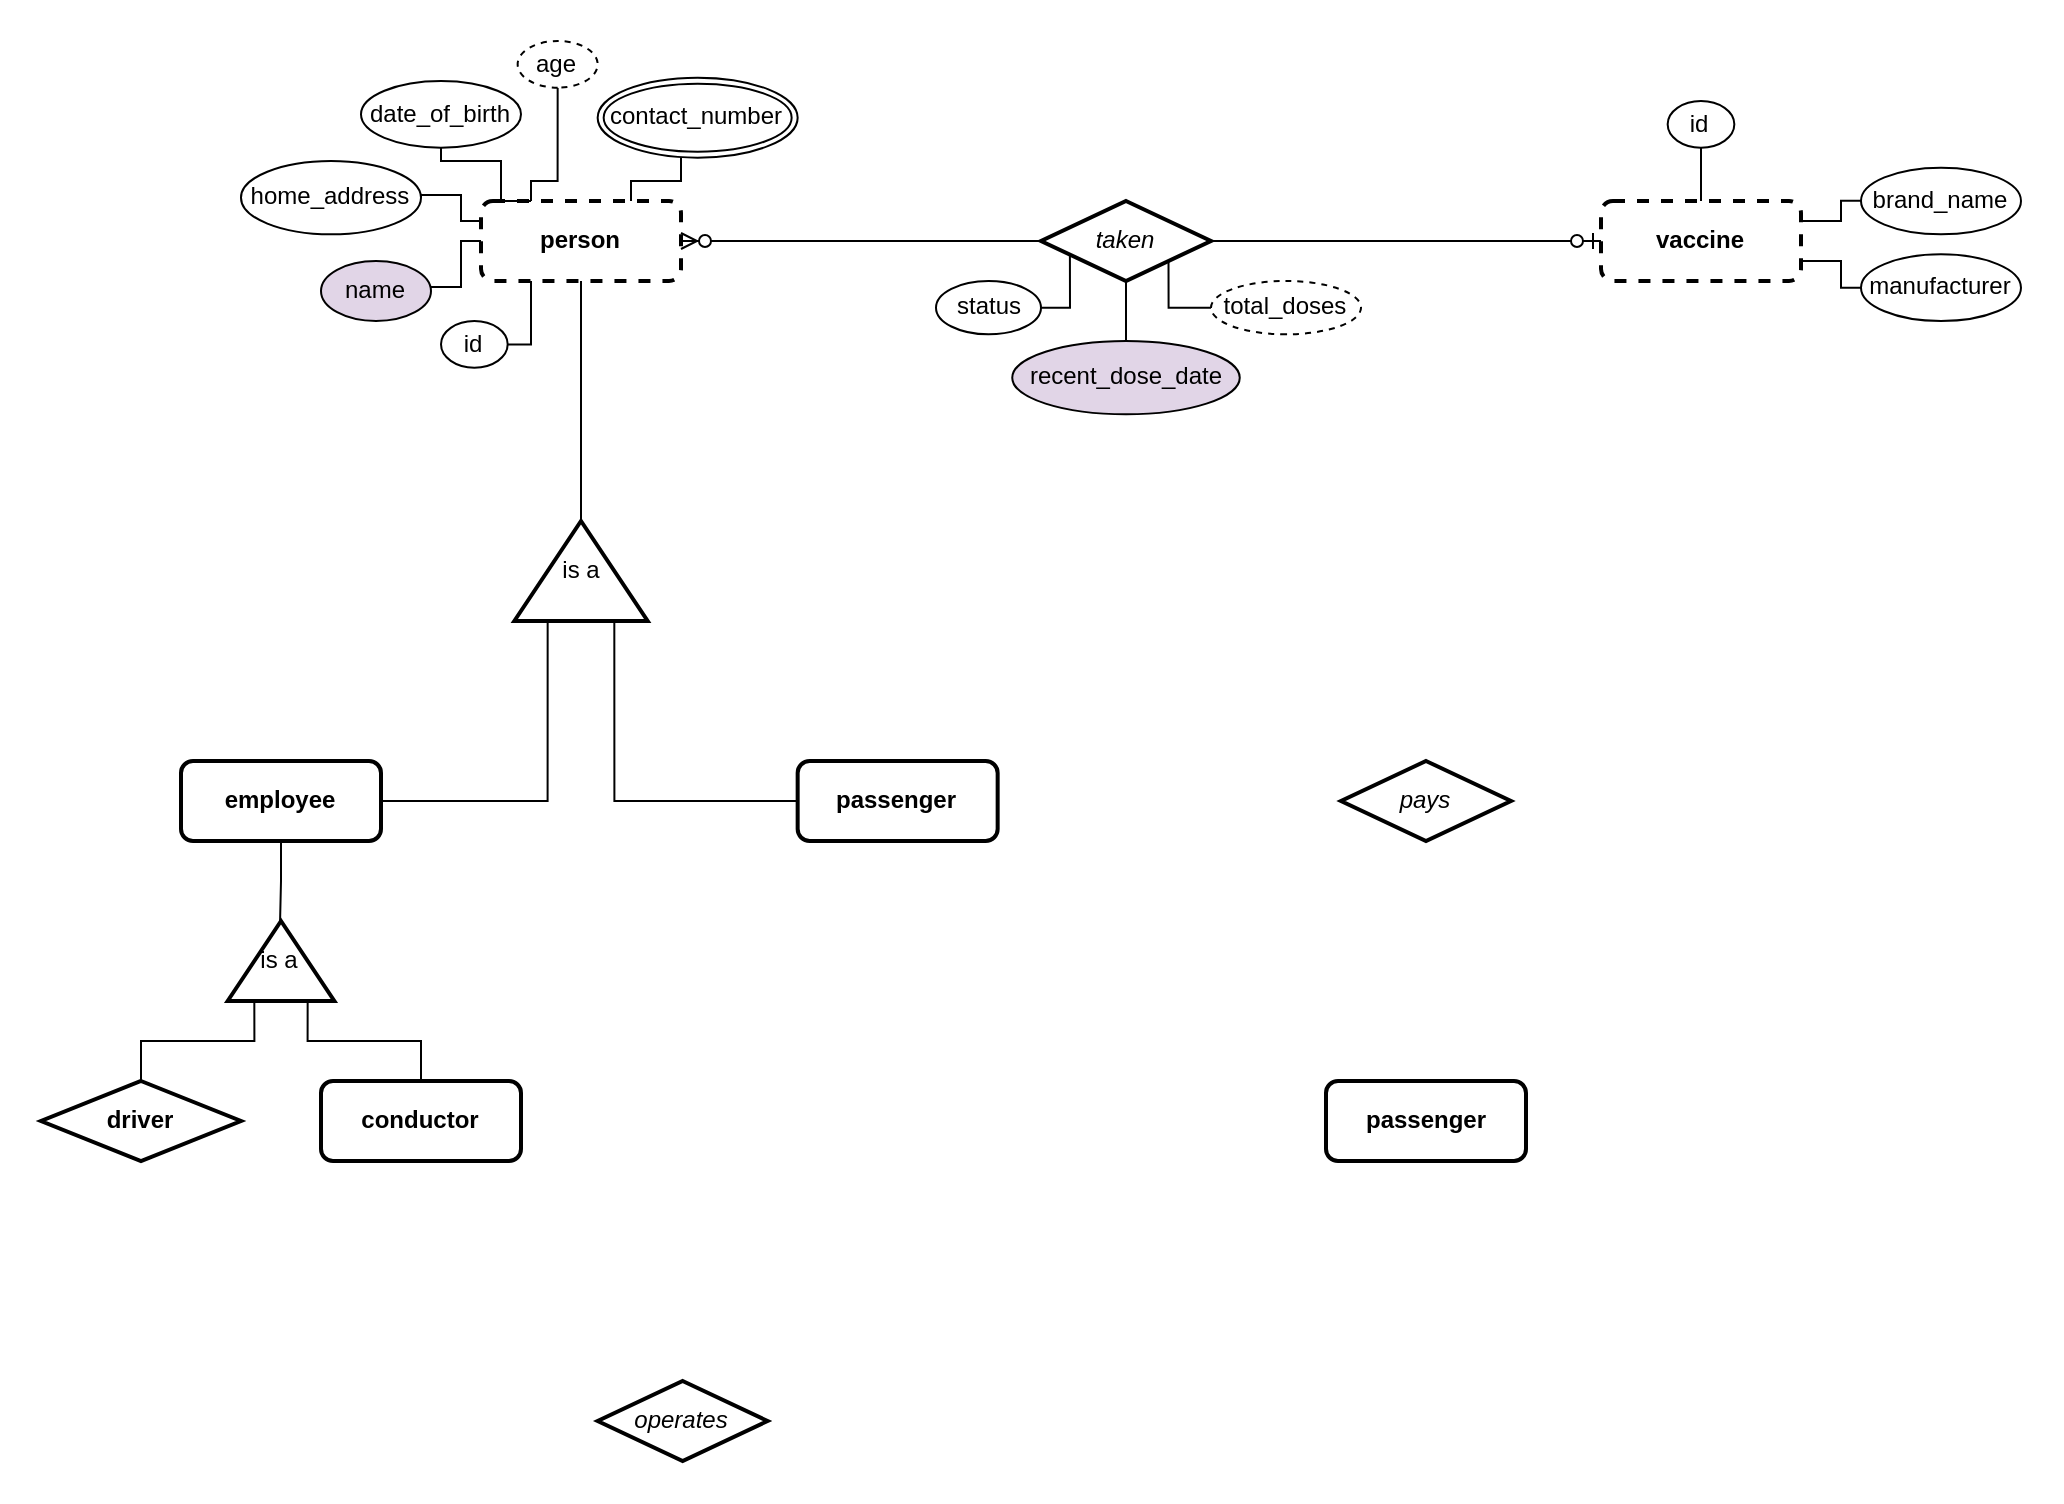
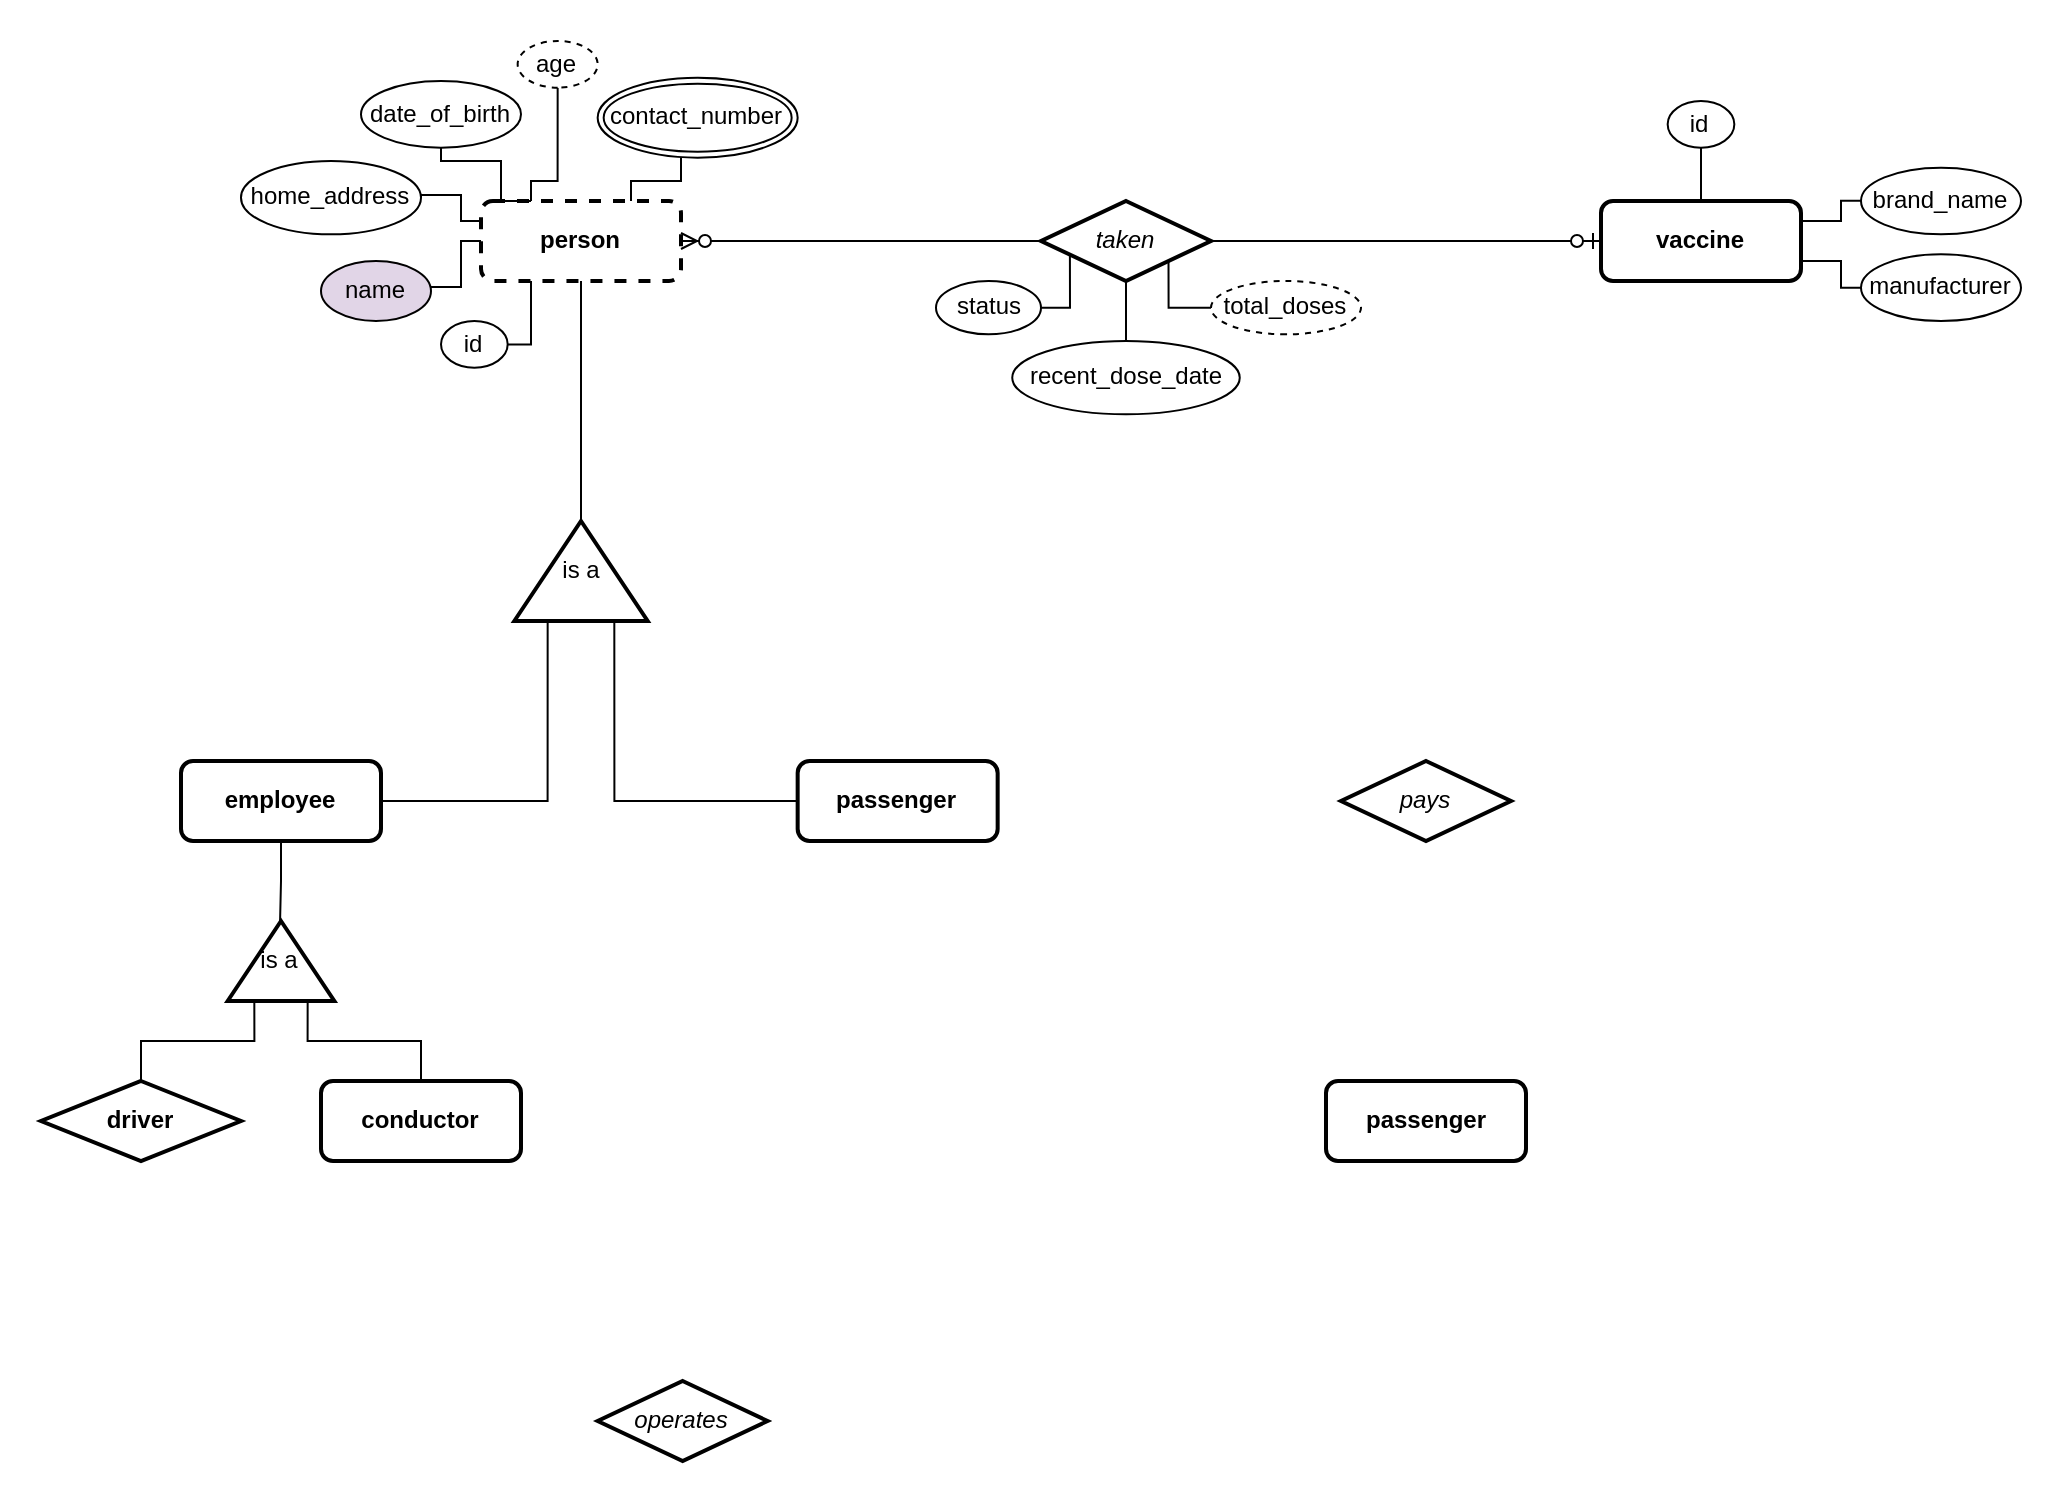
  <mxCell id="0" />
  <mxCell id="1" parent="0" />
  <mxCell id="2" style="edgeStyle=orthogonalEdgeStyle;rounded=0;orthogonalLoop=1;jettySize=auto;html=1;startArrow=none;startFill=0;endArrow=none;endFill=0;entryX=1;entryY=0.5;entryDx=0;entryDy=0;" edge="1" parent="1" source="3" target="34"><mxGeometry relative="1" as="geometry"><mxPoint x="290" y="300" as="targetPoint" /></mxGeometry></mxCell>
  <mxCell id="3" value="&lt;b&gt;person&lt;/b&gt;" style="rounded=1;whiteSpace=wrap;html=1;strokeWidth=2;dashed=1;" vertex="1" parent="1"><mxGeometry x="240" y="100" width="100" height="40" as="geometry" /></mxCell>
  <mxCell id="4" style="rounded=0;orthogonalLoop=1;jettySize=auto;html=1;entryX=0.25;entryY=1;entryDx=0;entryDy=0;edgeStyle=orthogonalEdgeStyle;endArrow=none;endFill=0;" edge="1" parent="1" source="5" target="3"><mxGeometry relative="1" as="geometry"><Array as="points"><mxPoint x="265" y="172" /></Array></mxGeometry></mxCell>
  <mxCell id="5" value="id" style="ellipse;whiteSpace=wrap;html=1;direction=south;" vertex="1" parent="1"><mxGeometry x="220" y="160" width="33.34" height="23.33" as="geometry" /></mxCell>
  <mxCell id="6" style="edgeStyle=orthogonalEdgeStyle;rounded=0;orthogonalLoop=1;jettySize=auto;html=1;entryX=0;entryY=0.5;entryDx=0;entryDy=0;endArrow=none;endFill=0;" edge="1" parent="1" source="7" target="3"><mxGeometry relative="1" as="geometry"><Array as="points"><mxPoint x="230" y="143" /><mxPoint x="230" y="120" /></Array></mxGeometry></mxCell>
  <mxCell id="7" value="name" style="ellipse;whiteSpace=wrap;html=1;direction=south;fillColor=#e1d5e7;" vertex="1" parent="1"><mxGeometry x="160" y="130" width="55" height="30" as="geometry" /></mxCell>
  <mxCell id="8" style="edgeStyle=orthogonalEdgeStyle;rounded=0;orthogonalLoop=1;jettySize=auto;html=1;exitX=0.5;exitY=0;exitDx=0;exitDy=0;endArrow=none;endFill=0;entryX=0;entryY=0.25;entryDx=0;entryDy=0;" edge="1" parent="1" source="9" target="3"><mxGeometry relative="1" as="geometry"><mxPoint x="230" y="120" as="targetPoint" /><Array as="points"><mxPoint x="230" y="97" /><mxPoint x="230" y="110" /></Array></mxGeometry></mxCell>
  <mxCell id="9" value="home_address" style="ellipse;whiteSpace=wrap;html=1;direction=south;" vertex="1" parent="1"><mxGeometry y="80" width="90" height="36.66" as="geometry" x="120" /></mxCell>
  <mxCell id="10" style="edgeStyle=orthogonalEdgeStyle;rounded=0;orthogonalLoop=1;jettySize=auto;html=1;endArrow=none;endFill=0;entryX=0.25;entryY=0;entryDx=0;entryDy=0;" edge="1" parent="1" source="11" target="3"><mxGeometry relative="1" as="geometry"><mxPoint x="249" y="93" as="targetPoint" /><Array as="points"><mxPoint x="279" y="90" /><mxPoint x="265" y="90" /></Array></mxGeometry></mxCell>
  <mxCell id="11" value="age" style="ellipse;whiteSpace=wrap;html=1;direction=south;dashed=1;" vertex="1" parent="1"><mxGeometry x="258.33" y="20" width="40" height="23.33" as="geometry" /></mxCell>
  <mxCell id="12" style="edgeStyle=orthogonalEdgeStyle;rounded=0;orthogonalLoop=1;jettySize=auto;html=1;entryX=0.25;entryY=0;entryDx=0;entryDy=0;endArrow=none;endFill=0;" edge="1" parent="1" source="13" target="3"><mxGeometry relative="1" as="geometry"><Array as="points"><mxPoint x="220" y="80" /><mxPoint x="250" y="80" /><mxPoint x="250" y="100" /></Array></mxGeometry></mxCell>
  <mxCell id="13" value="date_of_birth" style="ellipse;whiteSpace=wrap;html=1;direction=south;gradientColor=#ffffff;" vertex="1" parent="1"><mxGeometry x="180" y="40" width="80" height="33.33" as="geometry" /></mxCell>
  <mxCell id="14" style="edgeStyle=orthogonalEdgeStyle;rounded=0;orthogonalLoop=1;jettySize=auto;html=1;entryX=0.75;entryY=0;entryDx=0;entryDy=0;endArrow=none;endFill=0;" edge="1" parent="1" source="15" target="3"><mxGeometry relative="1" as="geometry"><Array as="points"><mxPoint x="340" y="90" /><mxPoint x="315" y="90" /></Array></mxGeometry></mxCell>
  <mxCell id="15" value="contact_number" style="ellipse;shape=doubleEllipse;margin=3;whiteSpace=wrap;html=1;align=center;strokeColor=#000000;gradientColor=#ffffff;" vertex="1" parent="1"><mxGeometry x="298.33" y="38.33" width="100" height="40" as="geometry" /></mxCell>
  <mxCell id="16" style="edgeStyle=orthogonalEdgeStyle;rounded=0;orthogonalLoop=1;jettySize=auto;html=1;entryX=1;entryY=0.5;entryDx=0;entryDy=0;endArrow=ERzeroToMany;endFill=1;startArrow=none;startFill=0;" edge="1" parent="1" source="18" target="3"><mxGeometry relative="1" as="geometry" /></mxCell>
  <mxCell id="17" style="edgeStyle=orthogonalEdgeStyle;rounded=0;orthogonalLoop=1;jettySize=auto;html=1;exitX=1;exitY=0.5;exitDx=0;exitDy=0;entryX=0;entryY=0.5;entryDx=0;entryDy=0;startArrow=none;startFill=0;endArrow=ERzeroToOne;endFill=1;" edge="1" parent="1" source="18" target="20"><mxGeometry relative="1" as="geometry" /></mxCell>
  <mxCell id="18" value="&lt;i&gt;taken&lt;/i&gt;" style="shape=rhombus;perimeter=rhombusPerimeter;whiteSpace=wrap;html=1;align=center;strokeColor=#000000;gradientColor=#ffffff;strokeWidth=2;" vertex="1" parent="1"><mxGeometry x="520" y="100" width="85" height="40" as="geometry" /></mxCell>
  <mxCell id="19" style="edgeStyle=orthogonalEdgeStyle;rounded=0;orthogonalLoop=1;jettySize=auto;html=1;startArrow=none;startFill=0;endArrow=none;endFill=0;exitX=1;exitY=0.75;exitDx=0;exitDy=0;" edge="1" parent="1" source="20" target="29"><mxGeometry relative="1" as="geometry"><mxPoint x="910" y="130" as="sourcePoint" /></mxGeometry></mxCell>
- <mxCell id="20" value="&lt;b&gt;vaccine&lt;/b&gt;" style="rounded=1;whiteSpace=wrap;html=1;strokeWidth=2;dashed=1;" vertex="1" parent="1"><mxGeometry x="800" y="100" width="100" height="40" as="geometry" /></mxCell>
+ <mxCell id="20" value="&lt;b&gt;vaccine&lt;/b&gt;" style="rounded=1;whiteSpace=wrap;html=1;strokeWidth=2;" vertex="1" parent="1"><mxGeometry x="800" y="100" width="100" height="40" as="geometry" /></mxCell>
  <mxCell id="21" style="edgeStyle=orthogonalEdgeStyle;rounded=0;orthogonalLoop=1;jettySize=auto;html=1;entryX=0.17;entryY=0.656;entryDx=0;entryDy=0;entryPerimeter=0;endArrow=none;endFill=0;" edge="1" parent="1" source="22" target="18"><mxGeometry relative="1" as="geometry"><Array as="points"><mxPoint x="534" y="153" /><mxPoint x="534" y="126" /></Array></mxGeometry></mxCell>
  <mxCell id="22" value="status" style="ellipse;whiteSpace=wrap;html=1;direction=south;" vertex="1" parent="1"><mxGeometry x="467.5" y="140" width="52.5" height="26.66" as="geometry" /></mxCell>
  <mxCell id="23" style="edgeStyle=orthogonalEdgeStyle;rounded=0;orthogonalLoop=1;jettySize=auto;html=1;endArrow=none;endFill=0;" edge="1" parent="1" source="24" target="18"><mxGeometry relative="1" as="geometry" /></mxCell>
- <mxCell id="24" value="recent_dose_date" style="ellipse;whiteSpace=wrap;html=1;direction=south;fillColor=#e1d5e7;" vertex="1" parent="1"><mxGeometry x="505.63" y="170" width="113.75" height="36.66" as="geometry" /></mxCell>
+ <mxCell id="24" value="recent_dose_date" style="ellipse;whiteSpace=wrap;html=1;direction=south;" vertex="1" parent="1"><mxGeometry x="505.63" y="170" width="113.75" height="36.66" as="geometry" /></mxCell>
  <mxCell id="25" style="edgeStyle=orthogonalEdgeStyle;rounded=0;orthogonalLoop=1;jettySize=auto;html=1;entryX=1;entryY=1;entryDx=0;entryDy=0;endArrow=none;endFill=0;" edge="1" parent="1" source="26" target="18"><mxGeometry relative="1" as="geometry"><Array as="points"><mxPoint x="584" y="153" /></Array></mxGeometry></mxCell>
  <mxCell id="26" value="total_doses" style="ellipse;whiteSpace=wrap;html=1;direction=south;dashed=1;" vertex="1" parent="1"><mxGeometry x="605" y="140" width="75" height="26.66" as="geometry" /></mxCell>
  <mxCell id="27" style="edgeStyle=orthogonalEdgeStyle;rounded=0;orthogonalLoop=1;jettySize=auto;html=1;entryX=0.5;entryY=0;entryDx=0;entryDy=0;startArrow=none;startFill=0;endArrow=none;endFill=0;" edge="1" parent="1" source="28" target="20"><mxGeometry relative="1" as="geometry" /></mxCell>
  <mxCell id="28" value="id" style="ellipse;whiteSpace=wrap;html=1;direction=south;" vertex="1" parent="1"><mxGeometry x="833.33" y="50" width="33.34" height="23.33" as="geometry" /></mxCell>
  <mxCell id="29" value="manufacturer" style="ellipse;whiteSpace=wrap;html=1;direction=south;gradientColor=#ffffff;" vertex="1" parent="1"><mxGeometry x="930" y="126.67" width="80" height="33.33" as="geometry" /></mxCell>
  <mxCell id="30" style="edgeStyle=orthogonalEdgeStyle;rounded=0;orthogonalLoop=1;jettySize=auto;html=1;entryX=1;entryY=0.25;entryDx=0;entryDy=0;startArrow=none;startFill=0;endArrow=none;endFill=0;" edge="1" parent="1" source="31" target="20"><mxGeometry relative="1" as="geometry"><Array as="points"><mxPoint x="920" y="100" /><mxPoint x="920" y="110" /></Array></mxGeometry></mxCell>
  <mxCell id="31" value="brand_name" style="ellipse;whiteSpace=wrap;html=1;direction=south;gradientColor=#ffffff;" vertex="1" parent="1"><mxGeometry x="930" y="83.33" width="80" height="33.33" as="geometry" /></mxCell>
  <mxCell id="32" style="edgeStyle=orthogonalEdgeStyle;rounded=0;orthogonalLoop=1;jettySize=auto;html=1;exitX=0;exitY=0.25;exitDx=0;exitDy=0;entryX=1;entryY=0.5;entryDx=0;entryDy=0;startArrow=none;startFill=0;endArrow=none;endFill=0;" edge="1" parent="1" source="34" target="36"><mxGeometry relative="1" as="geometry" /></mxCell>
  <mxCell id="33" style="edgeStyle=orthogonalEdgeStyle;rounded=0;orthogonalLoop=1;jettySize=auto;html=1;exitX=0;exitY=0.75;exitDx=0;exitDy=0;entryX=0;entryY=0.5;entryDx=0;entryDy=0;startArrow=none;startFill=0;endArrow=none;endFill=0;" edge="1" parent="1" source="34" target="37"><mxGeometry relative="1" as="geometry" /></mxCell>
  <mxCell id="34" value="is a" style="triangle;whiteSpace=wrap;html=1;strokeColor=#000000;strokeWidth=2;gradientColor=#ffffff;direction=north;" vertex="1" parent="1"><mxGeometry x="256.66" y="260" width="66.67" height="50" as="geometry" /></mxCell>
  <mxCell id="35" style="edgeStyle=orthogonalEdgeStyle;rounded=0;orthogonalLoop=1;jettySize=auto;html=1;entryX=0.928;entryY=0.49;entryDx=0;entryDy=0;entryPerimeter=0;startArrow=none;startFill=0;endArrow=none;endFill=0;" edge="1" parent="1" source="36" target="40"><mxGeometry relative="1" as="geometry" /></mxCell>
  <mxCell id="36" value="&lt;b&gt;employee&lt;br&gt;&lt;/b&gt;" style="rounded=1;whiteSpace=wrap;html=1;strokeWidth=2;" vertex="1" parent="1"><mxGeometry x="90" y="380" width="100" height="40" as="geometry" /></mxCell>
  <mxCell id="37" value="&lt;b&gt;passenger&lt;br&gt;&lt;/b&gt;" style="rounded=1;whiteSpace=wrap;html=1;strokeWidth=2;" vertex="1" parent="1"><mxGeometry x="398.33" y="380" width="100" height="40" as="geometry" /></mxCell>
  <mxCell id="38" style="edgeStyle=orthogonalEdgeStyle;rounded=0;orthogonalLoop=1;jettySize=auto;html=1;exitX=0;exitY=0.25;exitDx=0;exitDy=0;entryX=0.5;entryY=0;entryDx=0;entryDy=0;startArrow=none;startFill=0;endArrow=none;endFill=0;" edge="1" parent="1" source="40" target="41"><mxGeometry relative="1" as="geometry" /></mxCell>
  <mxCell id="39" style="edgeStyle=orthogonalEdgeStyle;rounded=0;orthogonalLoop=1;jettySize=auto;html=1;exitX=0;exitY=0.75;exitDx=0;exitDy=0;entryX=0.5;entryY=0;entryDx=0;entryDy=0;startArrow=none;startFill=0;endArrow=none;endFill=0;" edge="1" parent="1" source="40" target="42"><mxGeometry relative="1" as="geometry" /></mxCell>
  <mxCell id="40" value="is a" style="triangle;whiteSpace=wrap;html=1;strokeColor=#000000;strokeWidth=2;gradientColor=#ffffff;direction=north;" vertex="1" parent="1"><mxGeometry x="113.33" y="460" width="53.34" height="40" as="geometry" /></mxCell>
  <mxCell id="41" value="&lt;b&gt;driver&lt;br&gt;&lt;/b&gt;" style="rhombus;whiteSpace=wrap;html=1;strokeWidth=2;" vertex="1" parent="1"><mxGeometry x="20" y="540" width="100" height="40" as="geometry" /></mxCell>
  <mxCell id="42" value="&lt;b&gt;conductor&lt;br&gt;&lt;/b&gt;" style="rounded=1;whiteSpace=wrap;html=1;strokeWidth=2;" vertex="1" parent="1"><mxGeometry x="160" y="540" width="100" height="40" as="geometry" /></mxCell>
  <mxCell id="43" value="&lt;i&gt;operates&lt;/i&gt;" style="shape=rhombus;perimeter=rhombusPerimeter;whiteSpace=wrap;html=1;align=center;strokeColor=#000000;gradientColor=#ffffff;strokeWidth=2;" vertex="1" parent="1"><mxGeometry x="298.33" y="690" width="85" height="40" as="geometry" /></mxCell>
  <mxCell id="44" value="&lt;i&gt;pays&lt;/i&gt;" style="shape=rhombus;perimeter=rhombusPerimeter;whiteSpace=wrap;html=1;align=center;strokeColor=#000000;gradientColor=#ffffff;strokeWidth=2;" vertex="1" parent="1"><mxGeometry x="670" y="380" width="85" height="40" as="geometry" /></mxCell>
  <mxCell id="45" value="&lt;b&gt;passenger&lt;br&gt;&lt;/b&gt;" style="rounded=1;whiteSpace=wrap;html=1;strokeWidth=2;" vertex="1" parent="1"><mxGeometry x="662.5" y="540" width="100" height="40" as="geometry" /></mxCell>
